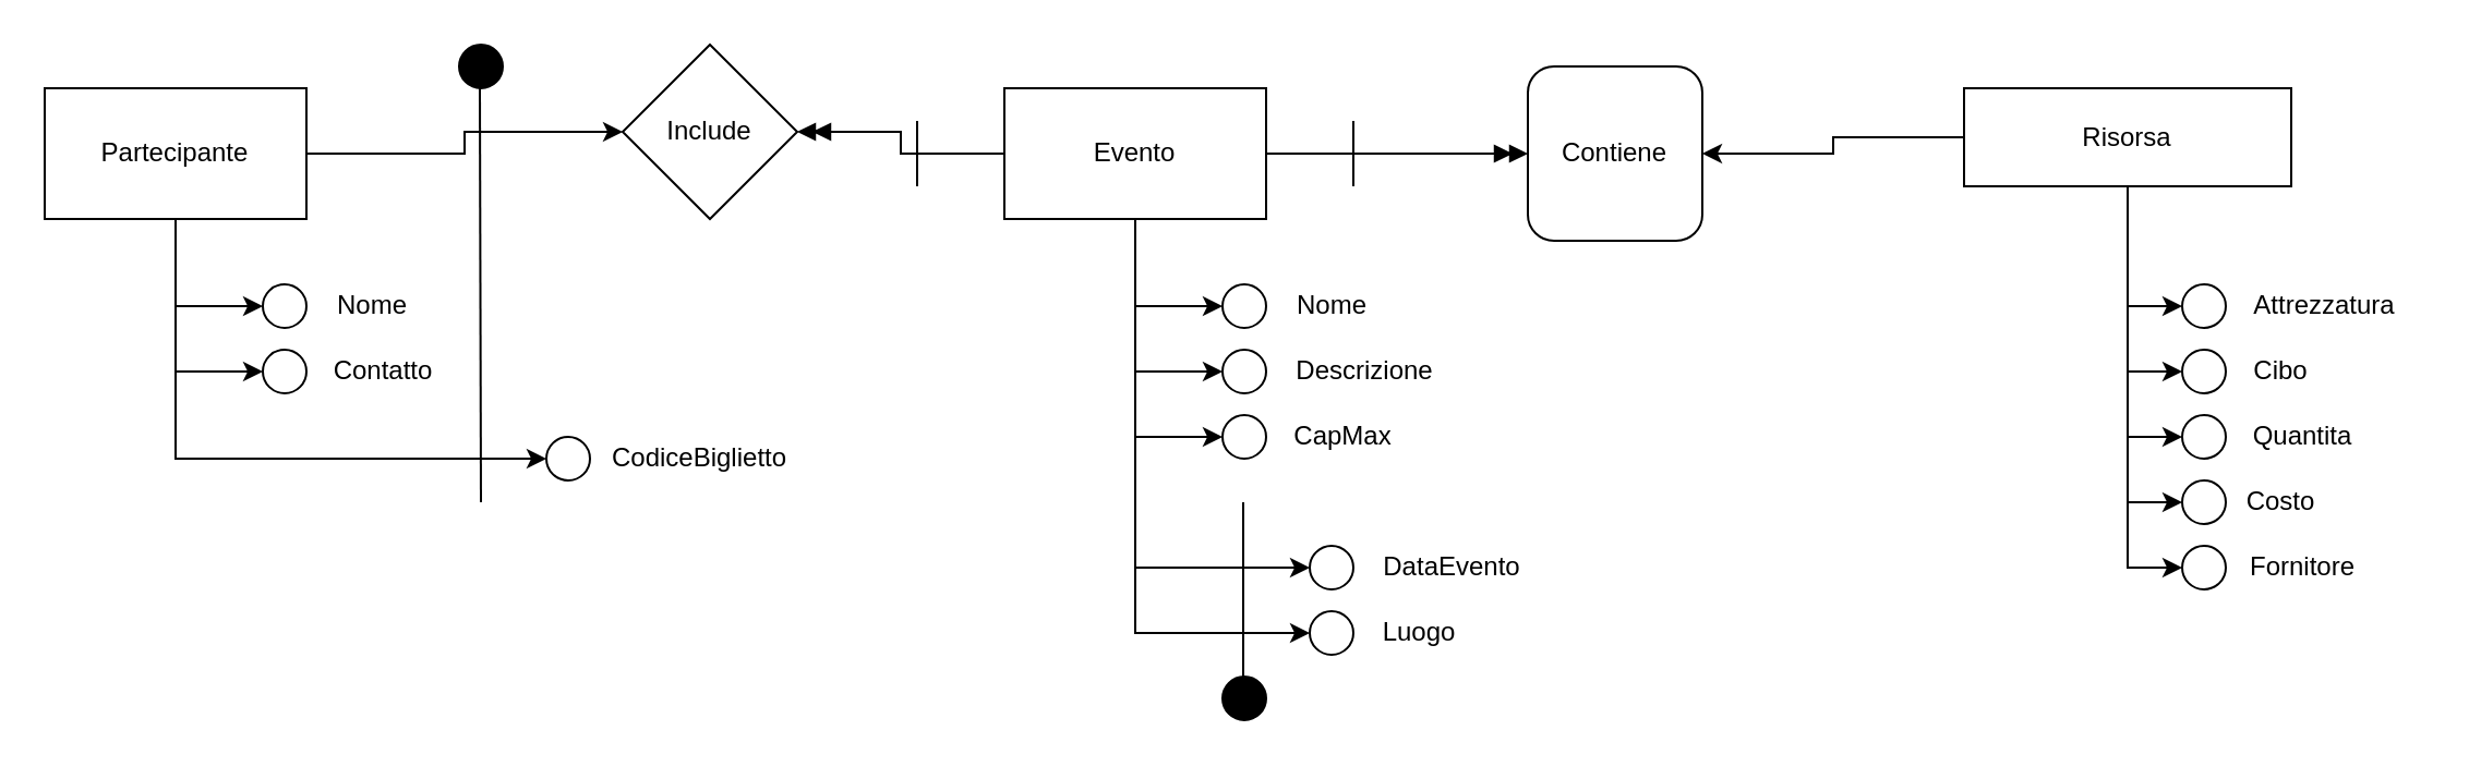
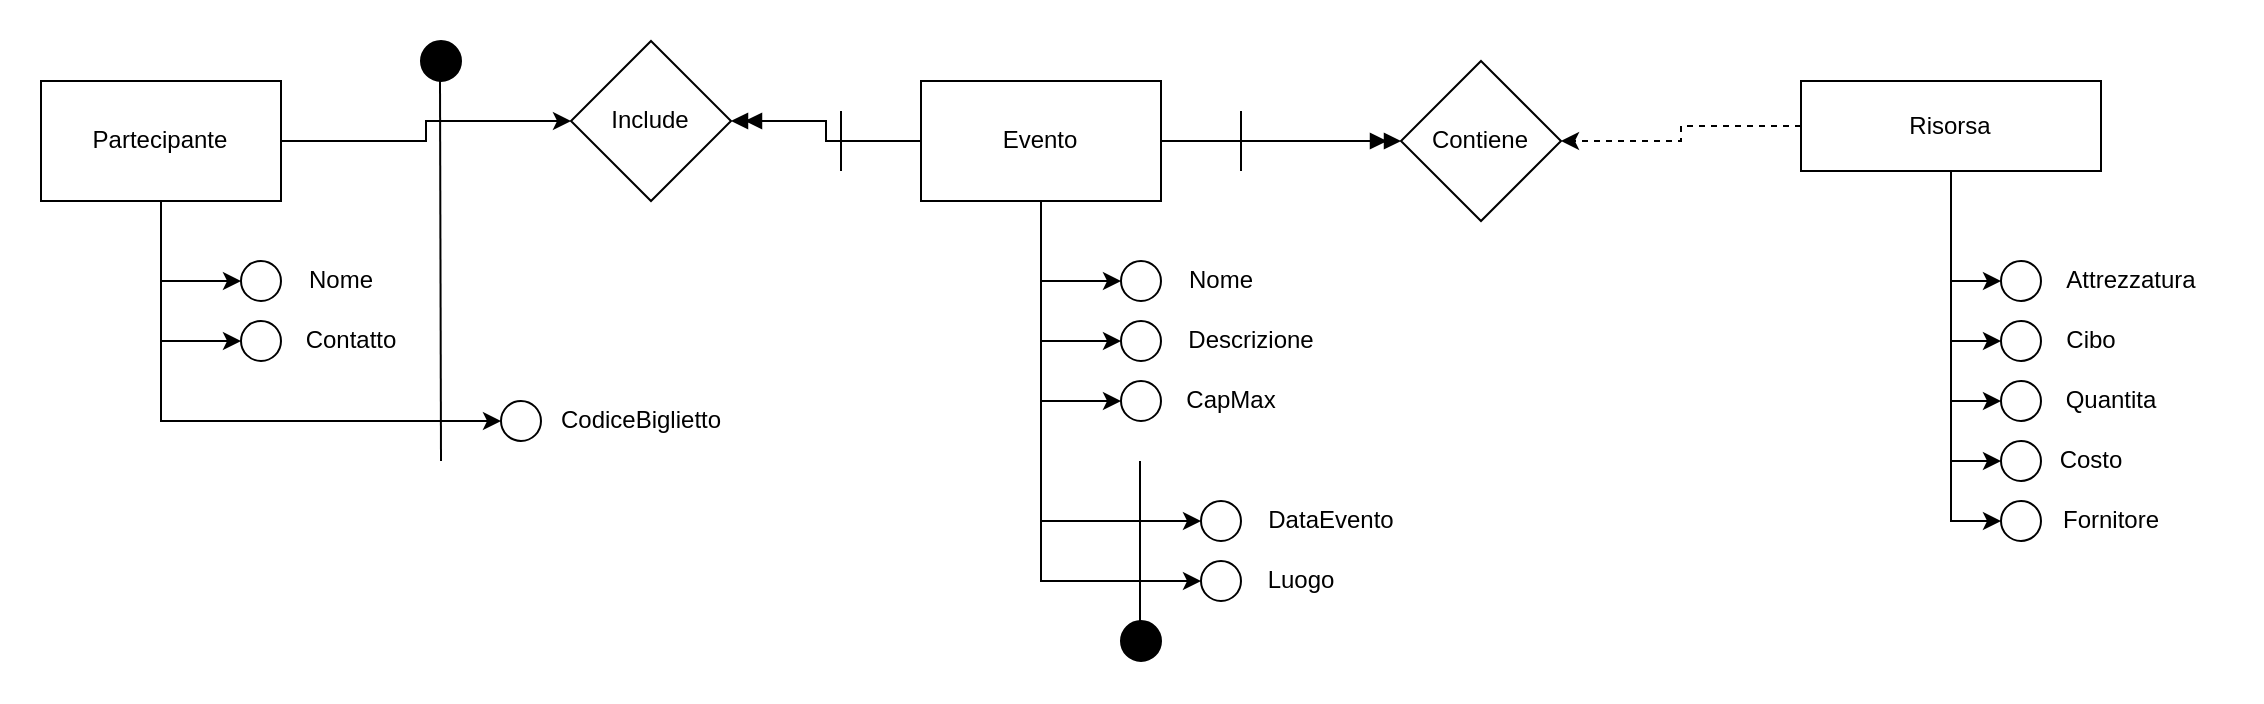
  <mxCell id="0" />
  <mxCell id="1" parent="0" />
  <mxCell id="2" style="edgeStyle=orthogonalEdgeStyle;rounded=0;orthogonalLoop=1;jettySize=auto;html=1;endArrow=doubleBlock;endFill=1;" edge="1" parent="1" source="9" target="23"><mxGeometry relative="1" as="geometry" /></mxCell>
  <mxCell id="3" style="edgeStyle=orthogonalEdgeStyle;rounded=0;orthogonalLoop=1;jettySize=auto;html=1;entryX=1;entryY=0.5;entryDx=0;entryDy=0;endArrow=doubleBlock;endFill=1;" edge="1" parent="1" source="9" target="22"><mxGeometry relative="1" as="geometry" /></mxCell>
  <mxCell id="4" style="edgeStyle=orthogonalEdgeStyle;rounded=0;orthogonalLoop=1;jettySize=auto;html=1;entryX=0;entryY=0.5;entryDx=0;entryDy=0;" edge="1" parent="1" source="9" target="28"><mxGeometry relative="1" as="geometry" /></mxCell>
  <mxCell id="5" style="edgeStyle=orthogonalEdgeStyle;rounded=0;orthogonalLoop=1;jettySize=auto;html=1;entryX=0;entryY=0.5;entryDx=0;entryDy=0;" edge="1" parent="1" source="9" target="24"><mxGeometry relative="1" as="geometry" /></mxCell>
  <mxCell id="6" style="edgeStyle=orthogonalEdgeStyle;rounded=0;orthogonalLoop=1;jettySize=auto;html=1;entryX=0;entryY=0.5;entryDx=0;entryDy=0;" edge="1" parent="1" source="9" target="25"><mxGeometry relative="1" as="geometry" /></mxCell>
  <mxCell id="7" style="edgeStyle=orthogonalEdgeStyle;rounded=0;orthogonalLoop=1;jettySize=auto;html=1;entryX=0;entryY=0.5;entryDx=0;entryDy=0;" edge="1" parent="1" source="9" target="27"><mxGeometry relative="1" as="geometry"><Array as="points"><mxPoint x="520" y="260" /></Array></mxGeometry></mxCell>
  <mxCell id="8" style="edgeStyle=orthogonalEdgeStyle;rounded=0;orthogonalLoop=1;jettySize=auto;html=1;entryX=0;entryY=0.5;entryDx=0;entryDy=0;" edge="1" parent="1" source="9" target="26"><mxGeometry relative="1" as="geometry"><Array as="points"><mxPoint x="520" y="290" /></Array></mxGeometry></mxCell>
  <mxCell id="9" value="Evento" style="rounded=0;whiteSpace=wrap;html=1;" parent="1" vertex="1"><mxGeometry x="460" y="40" width="120" height="60" as="geometry" /></mxCell>
- <mxCell id="10" style="edgeStyle=orthogonalEdgeStyle;rounded=0;orthogonalLoop=1;jettySize=auto;html=1;" edge="1" parent="1" source="16" target="23"><mxGeometry relative="1" as="geometry" /></mxCell>
+ <mxCell id="10" style="edgeStyle=orthogonalEdgeStyle;rounded=0;orthogonalLoop=1;jettySize=auto;html=1;dashed=1;" edge="1" parent="1" source="16" target="23"><mxGeometry relative="1" as="geometry" /></mxCell>
  <mxCell id="11" style="edgeStyle=orthogonalEdgeStyle;rounded=0;orthogonalLoop=1;jettySize=auto;html=1;entryX=0;entryY=0.5;entryDx=0;entryDy=0;" edge="1" parent="1" source="16" target="34"><mxGeometry relative="1" as="geometry" /></mxCell>
  <mxCell id="12" style="edgeStyle=orthogonalEdgeStyle;rounded=0;orthogonalLoop=1;jettySize=auto;html=1;entryX=0;entryY=0.5;entryDx=0;entryDy=0;" edge="1" parent="1" source="16" target="31"><mxGeometry relative="1" as="geometry" /></mxCell>
  <mxCell id="13" style="edgeStyle=orthogonalEdgeStyle;rounded=0;orthogonalLoop=1;jettySize=auto;html=1;entryX=0;entryY=0.5;entryDx=0;entryDy=0;" edge="1" parent="1" source="16" target="32"><mxGeometry relative="1" as="geometry" /></mxCell>
  <mxCell id="14" style="edgeStyle=orthogonalEdgeStyle;rounded=0;orthogonalLoop=1;jettySize=auto;html=1;entryX=0;entryY=0.5;entryDx=0;entryDy=0;" edge="1" parent="1" source="16" target="33"><mxGeometry relative="1" as="geometry" /></mxCell>
  <mxCell id="15" style="edgeStyle=orthogonalEdgeStyle;rounded=0;orthogonalLoop=1;jettySize=auto;html=1;entryX=0;entryY=0.5;entryDx=0;entryDy=0;" edge="1" parent="1" source="16" target="44"><mxGeometry relative="1" as="geometry" /></mxCell>
  <mxCell id="16" value="Risorsa" style="rounded=0;whiteSpace=wrap;html=1;" vertex="1" parent="1"><mxGeometry x="900" y="40" width="150" height="45" as="geometry" /></mxCell>
  <mxCell id="17" style="edgeStyle=orthogonalEdgeStyle;rounded=0;orthogonalLoop=1;jettySize=auto;html=1;entryX=0;entryY=0.5;entryDx=0;entryDy=0;" edge="1" parent="1" source="21" target="22"><mxGeometry relative="1" as="geometry" /></mxCell>
  <mxCell id="18" style="edgeStyle=orthogonalEdgeStyle;rounded=0;orthogonalLoop=1;jettySize=auto;html=1;entryX=0;entryY=0.5;entryDx=0;entryDy=0;" edge="1" parent="1" source="21" target="30"><mxGeometry relative="1" as="geometry" /></mxCell>
  <mxCell id="19" style="edgeStyle=orthogonalEdgeStyle;rounded=0;orthogonalLoop=1;jettySize=auto;html=1;entryX=0;entryY=0.5;entryDx=0;entryDy=0;" edge="1" parent="1" source="21" target="29"><mxGeometry relative="1" as="geometry" /></mxCell>
  <mxCell id="20" style="edgeStyle=orthogonalEdgeStyle;rounded=0;orthogonalLoop=1;jettySize=auto;html=1;entryX=0;entryY=0.5;entryDx=0;entryDy=0;" edge="1" parent="1" source="21" target="51"><mxGeometry relative="1" as="geometry"><Array as="points"><mxPoint x="80" y="210" /></Array></mxGeometry></mxCell>
  <mxCell id="21" value="Partecipante" style="rounded=0;whiteSpace=wrap;html=1;" vertex="1" parent="1"><mxGeometry x="20" y="40" width="120" height="60" as="geometry" /></mxCell>
  <mxCell id="22" value="Include" style="rhombus;whiteSpace=wrap;html=1;" vertex="1" parent="1"><mxGeometry x="285" y="20" width="80" height="80" as="geometry" /></mxCell>
- <mxCell id="23" value="Contiene" style="whiteSpace=wrap;html=1;rounded=1;" vertex="1" parent="1"><mxGeometry x="700" y="30" width="80" height="80" as="geometry" /></mxCell>
+ <mxCell id="23" value="Contiene" style="rhombus;whiteSpace=wrap;html=1;" vertex="1" parent="1"><mxGeometry x="700" y="30" width="80" height="80" as="geometry" /></mxCell>
  <mxCell id="24" value="" style="ellipse;whiteSpace=wrap;html=1;aspect=fixed;" vertex="1" parent="1"><mxGeometry x="560" y="160" width="20" height="20" as="geometry" /></mxCell>
  <mxCell id="25" value="" style="ellipse;whiteSpace=wrap;html=1;aspect=fixed;" vertex="1" parent="1"><mxGeometry x="560" y="190" width="20" height="20" as="geometry" /></mxCell>
  <mxCell id="26" value="" style="ellipse;whiteSpace=wrap;html=1;aspect=fixed;" vertex="1" parent="1"><mxGeometry x="600" y="280" width="20" height="20" as="geometry" /></mxCell>
  <mxCell id="27" value="" style="ellipse;whiteSpace=wrap;html=1;aspect=fixed;" vertex="1" parent="1"><mxGeometry x="600" y="250" width="20" height="20" as="geometry" /></mxCell>
  <mxCell id="28" value="" style="ellipse;whiteSpace=wrap;html=1;aspect=fixed;" vertex="1" parent="1"><mxGeometry x="560" y="130" width="20" height="20" as="geometry" /></mxCell>
  <mxCell id="29" value="" style="ellipse;whiteSpace=wrap;html=1;aspect=fixed;" vertex="1" parent="1"><mxGeometry x="120" y="160" width="20" height="20" as="geometry" /></mxCell>
  <mxCell id="30" value="" style="ellipse;whiteSpace=wrap;html=1;aspect=fixed;" vertex="1" parent="1"><mxGeometry x="120" y="130" width="20" height="20" as="geometry" /></mxCell>
  <mxCell id="31" value="" style="ellipse;whiteSpace=wrap;html=1;aspect=fixed;" vertex="1" parent="1"><mxGeometry x="1000" y="160" width="20" height="20" as="geometry" /></mxCell>
  <mxCell id="32" value="" style="ellipse;whiteSpace=wrap;html=1;aspect=fixed;" vertex="1" parent="1"><mxGeometry x="1000" y="190" width="20" height="20" as="geometry" /></mxCell>
  <mxCell id="33" value="" style="ellipse;whiteSpace=wrap;html=1;aspect=fixed;" vertex="1" parent="1"><mxGeometry x="1000" y="220" width="20" height="20" as="geometry" /></mxCell>
  <mxCell id="34" value="" style="ellipse;whiteSpace=wrap;html=1;aspect=fixed;" vertex="1" parent="1"><mxGeometry x="1000" y="130" width="20" height="20" as="geometry" /></mxCell>
  <mxCell id="35" value="" style="endArrow=none;html=1;rounded=0;" edge="1" parent="1"><mxGeometry width="50" height="50" relative="1" as="geometry"><mxPoint x="420" y="85" as="sourcePoint" /><mxPoint x="420" y="55" as="targetPoint" /></mxGeometry></mxCell>
  <mxCell id="36" value="Nome" style="text;html=1;align=center;verticalAlign=middle;resizable=0;points=[];autosize=1;strokeColor=none;fillColor=none;" vertex="1" parent="1"><mxGeometry x="580" y="125" width="60" height="30" as="geometry" /></mxCell>
  <mxCell id="37" value="Descrizione" style="text;html=1;align=center;verticalAlign=middle;resizable=0;points=[];autosize=1;strokeColor=none;fillColor=none;" vertex="1" parent="1"><mxGeometry x="580" y="155" width="90" height="30" as="geometry" /></mxCell>
  <mxCell id="38" value="CapMax" style="text;html=1;align=center;verticalAlign=middle;resizable=0;points=[];autosize=1;strokeColor=none;fillColor=none;" vertex="1" parent="1"><mxGeometry x="580" y="185" width="70" height="30" as="geometry" /></mxCell>
  <mxCell id="39" value="Nome" style="text;html=1;align=center;verticalAlign=middle;resizable=0;points=[];autosize=1;strokeColor=none;fillColor=none;" vertex="1" parent="1"><mxGeometry x="140" y="125" width="60" height="30" as="geometry" /></mxCell>
  <mxCell id="40" value="Contatto" style="text;html=1;align=center;verticalAlign=middle;resizable=0;points=[];autosize=1;strokeColor=none;fillColor=none;" vertex="1" parent="1"><mxGeometry x="140" y="155" width="70" height="30" as="geometry" /></mxCell>
  <mxCell id="41" value="Attrezzatura" style="text;html=1;align=center;verticalAlign=middle;resizable=0;points=[];autosize=1;strokeColor=none;fillColor=none;" vertex="1" parent="1"><mxGeometry x="1020" y="125" width="90" height="30" as="geometry" /></mxCell>
  <mxCell id="42" value="Cibo" style="text;html=1;align=center;verticalAlign=middle;resizable=0;points=[];autosize=1;strokeColor=none;fillColor=none;" vertex="1" parent="1"><mxGeometry x="1020" y="155" width="50" height="30" as="geometry" /></mxCell>
  <mxCell id="43" value="Quantita" style="text;html=1;align=center;verticalAlign=middle;resizable=0;points=[];autosize=1;strokeColor=none;fillColor=none;" vertex="1" parent="1"><mxGeometry x="1020" y="185" width="70" height="30" as="geometry" /></mxCell>
  <mxCell id="44" value="" style="ellipse;whiteSpace=wrap;html=1;aspect=fixed;" vertex="1" parent="1"><mxGeometry x="1000" y="250" width="20" height="20" as="geometry" /></mxCell>
  <mxCell id="45" value="Costo" style="text;html=1;align=center;verticalAlign=middle;resizable=0;points=[];autosize=1;strokeColor=none;fillColor=none;" vertex="1" parent="1"><mxGeometry x="1020" y="215" width="50" height="30" as="geometry" /></mxCell>
  <mxCell id="46" value="Fornitore" style="text;html=1;align=center;verticalAlign=middle;resizable=0;points=[];autosize=1;strokeColor=none;fillColor=none;" vertex="1" parent="1"><mxGeometry x="1020" y="245" width="70" height="30" as="geometry" /></mxCell>
  <mxCell id="47" value="" style="ellipse;whiteSpace=wrap;html=1;aspect=fixed;fillColor=#000000;" vertex="1" parent="1"><mxGeometry x="560" y="310" width="20" height="20" as="geometry" /></mxCell>
  <mxCell id="48" value="" style="endArrow=none;html=1;rounded=0;" edge="1" parent="1"><mxGeometry width="50" height="50" relative="1" as="geometry"><mxPoint x="569.5" y="310" as="sourcePoint" /><mxPoint x="569.5" y="230" as="targetPoint" /></mxGeometry></mxCell>
  <mxCell id="49" value="DataEvento" style="text;html=1;align=center;verticalAlign=middle;resizable=0;points=[];autosize=1;strokeColor=none;fillColor=none;" vertex="1" parent="1"><mxGeometry x="620" y="245" width="90" height="30" as="geometry" /></mxCell>
  <mxCell id="50" value="Luogo" style="text;html=1;align=center;verticalAlign=middle;resizable=0;points=[];autosize=1;strokeColor=none;fillColor=none;" vertex="1" parent="1"><mxGeometry x="620" y="275" width="60" height="30" as="geometry" /></mxCell>
  <mxCell id="51" value="" style="ellipse;whiteSpace=wrap;html=1;aspect=fixed;" vertex="1" parent="1"><mxGeometry x="250" y="200" width="20" height="20" as="geometry" /></mxCell>
  <mxCell id="52" value="CodiceBiglietto" style="text;html=1;align=center;verticalAlign=middle;resizable=0;points=[];autosize=1;strokeColor=none;fillColor=none;" vertex="1" parent="1"><mxGeometry x="270" y="195" width="100" height="30" as="geometry" /></mxCell>
  <mxCell id="53" value="" style="ellipse;whiteSpace=wrap;html=1;aspect=fixed;fillColor=#000000;" vertex="1" parent="1"><mxGeometry x="210" y="20" width="20" height="20" as="geometry" /></mxCell>
  <mxCell id="54" value="" style="endArrow=none;html=1;rounded=0;" edge="1" parent="1"><mxGeometry width="50" height="50" relative="1" as="geometry"><mxPoint x="220" y="230" as="sourcePoint" /><mxPoint x="219.5" y="40" as="targetPoint" /></mxGeometry></mxCell>
  <mxCell id="55" value="" style="endArrow=none;html=1;rounded=0;" edge="1" parent="1"><mxGeometry width="50" height="50" relative="1" as="geometry"><mxPoint x="620" y="85" as="sourcePoint" /><mxPoint x="620" y="55" as="targetPoint" /></mxGeometry></mxCell>
